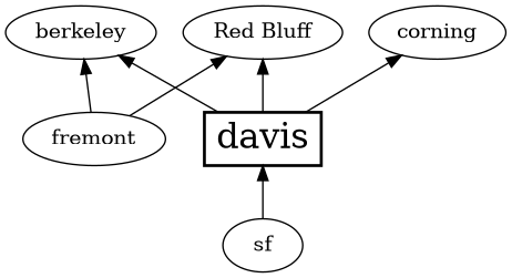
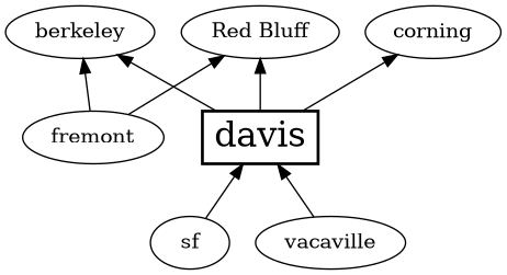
  digraph {
    rankdir=BT
    davis [fontsize=24 shape=rect style=bold]
    n2 [label="Red Bluff"]
    corning
    berkeley
    sf
+   vacaville
    fremont
    davis -> n2
    davis -> corning
    davis -> berkeley
    sf -> davis
+   vacaville -> davis
    fremont -> n2
    fremont -> berkeley
  }
